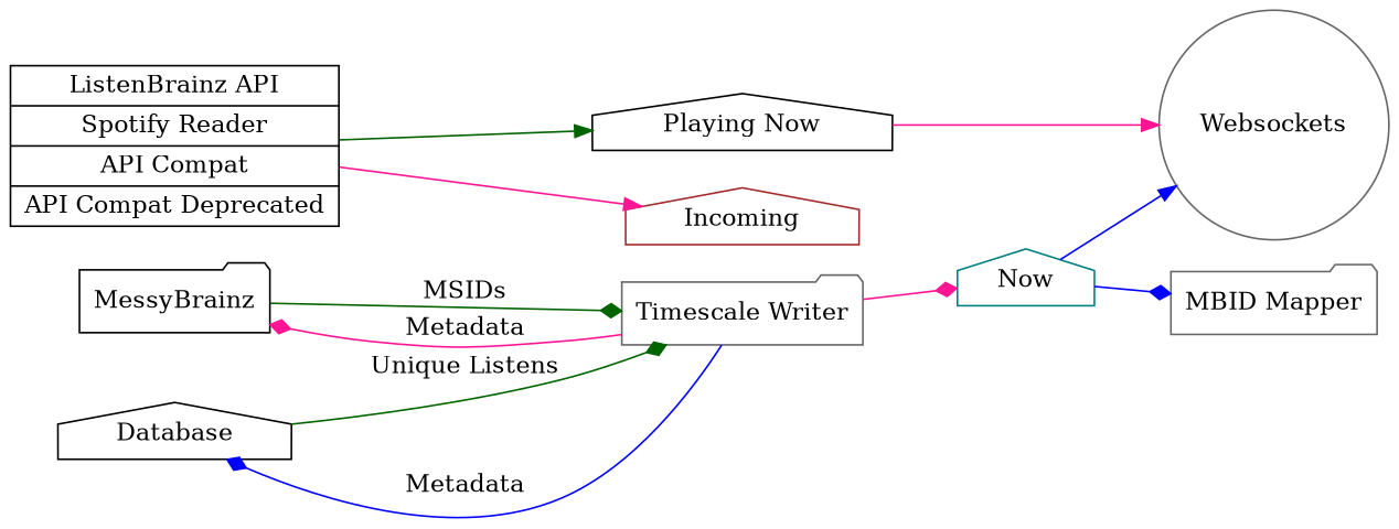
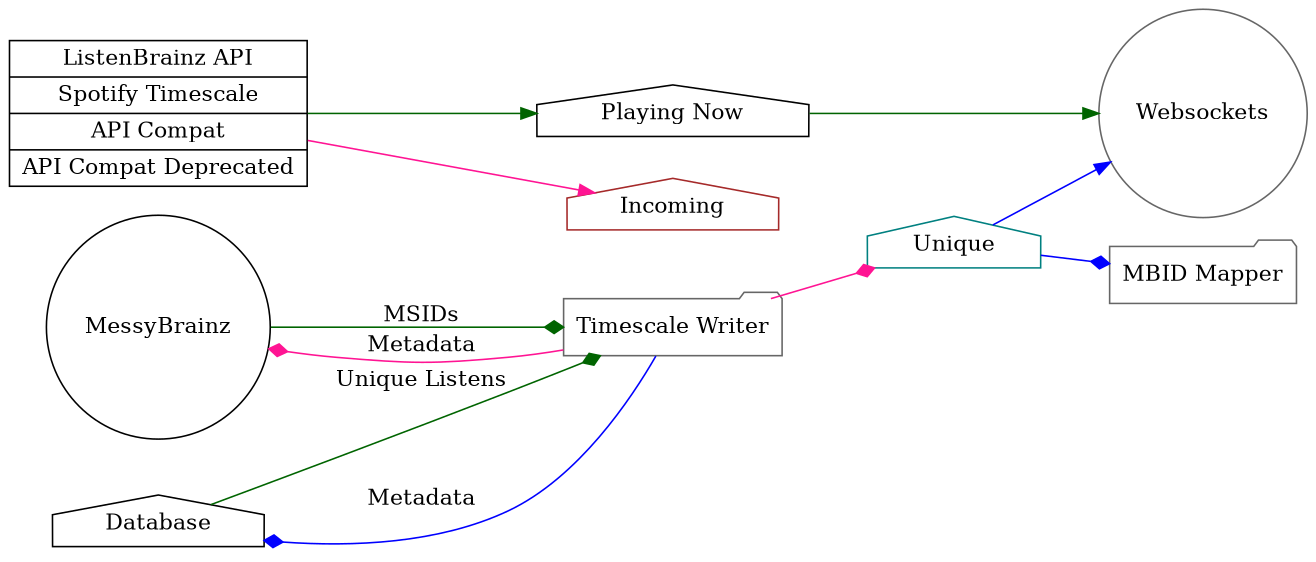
  digraph {
    rankdir=LR
    node [color=black shape=house]
    edge [arrowhead=diamond color=darkgreen]
    "Playing Now"
    Incoming [color=brown]
    Websockets [color=gray40 shape=circle]
-   Unique [color=teal label=Now]
-   MessyBrainz [shape=folder]
-   n6 [label="{ { ListenBrainz API | Spotify Reader | API Compat | API Compat Deprecated}}" shape=record]
+   Unique [color=teal]
+   MessyBrainz [shape=circle]
+   n6 [label="{ { ListenBrainz API | Spotify Timescale | API Compat | API Compat Deprecated}}" shape=record]
    "MBID Mapper" [color=gray40 shape=folder]
    "Timescale Writer" [color=gray40 shape=folder]
    Database
    subgraph sub_1 {
      rank=same
      "Playing Now"
      Incoming
    }
-   "Playing Now" -> Websockets [arrowhead=normal color=deeppink]
+   "Playing Now" -> Websockets [arrowhead=normal]
    Incoming -> Unique [style=invis arrowhead="" color=""]
    Incoming -> MessyBrainz [constraint=false style=invis arrowhead="" color=""]
    Unique -> Websockets [arrowhead=normal color=blue]
    Unique -> "MBID Mapper" [color=blue]
    MessyBrainz -> "Timescale Writer" [label=MSIDs]
    MessyBrainz -> Database [constraint=false style=invis arrowhead="" color=""]
    n6 -> "Playing Now" [arrowhead=normal]
    n6 -> Incoming [arrowhead=normal color=deeppink]
    "Timescale Writer" -> Unique [color=deeppink]
    "Timescale Writer" -> MessyBrainz [color=deeppink constraint=false label=Metadata]
    "Timescale Writer" -> Database [color=blue constraint=false label=Metadata]
    Database -> "Timescale Writer" [label="Unique Listens"]
  }
